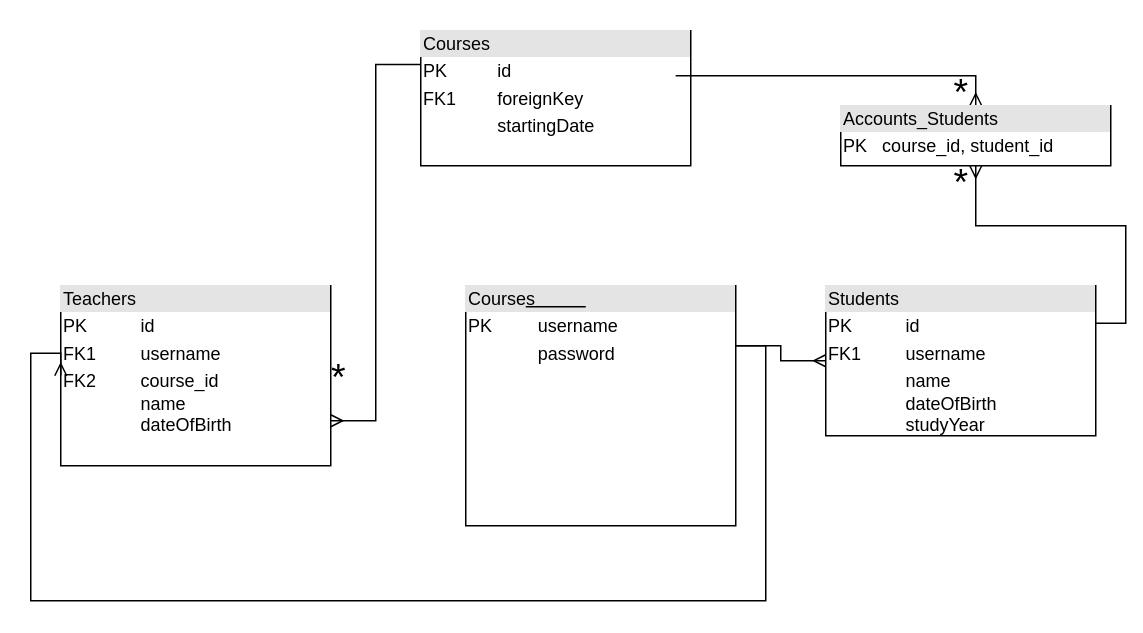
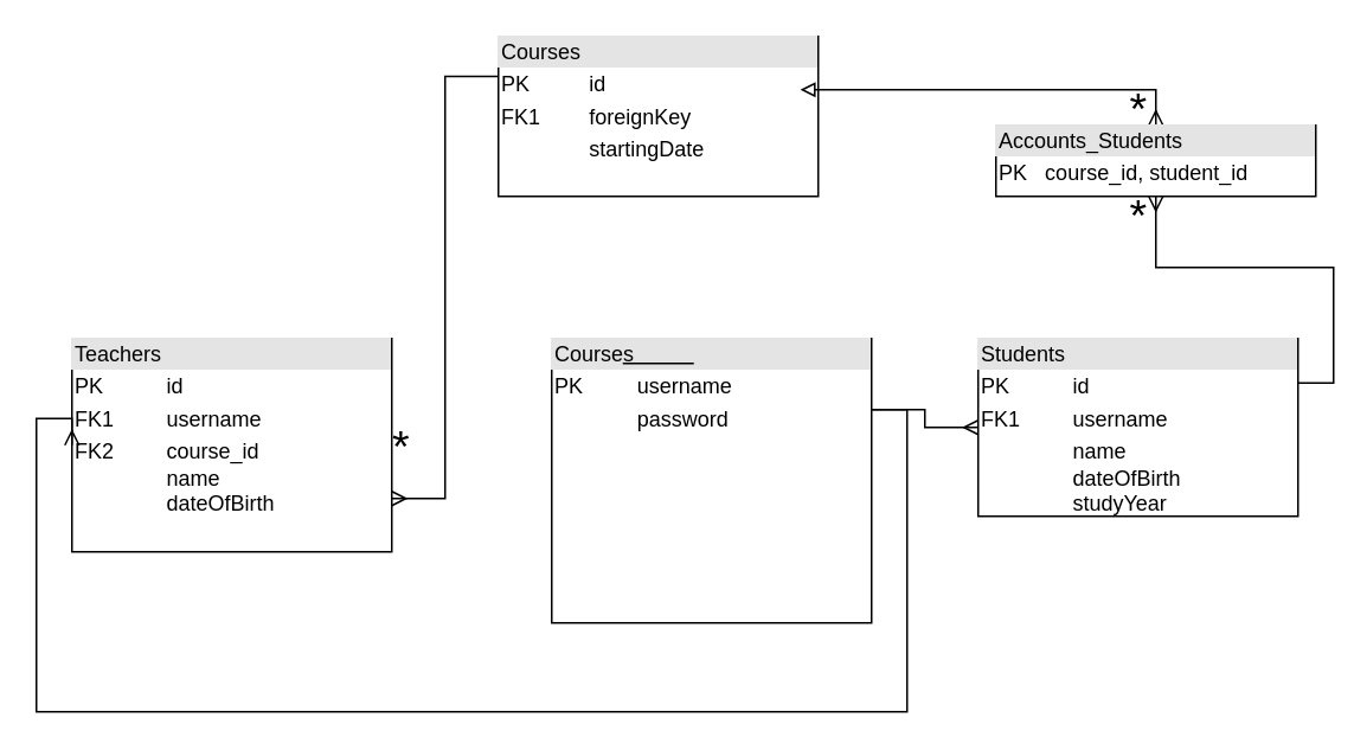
  <mxCell id="0" />
  <mxCell id="1" parent="0" />
  <mxCell id="2" style="edgeStyle=orthogonalEdgeStyle;rounded=0;orthogonalLoop=1;jettySize=auto;html=1;exitX=1;exitY=0.75;exitDx=0;exitDy=0;entryX=0;entryY=0.25;entryDx=0;entryDy=0;startArrow=ERmany;startFill=0;sourcePerimeterSpacing=0;endArrow=none;endFill=0;targetPerimeterSpacing=0;fontSize=25;" parent="1" source="3" target="8" edge="1"><mxGeometry relative="1" as="geometry" /></mxCell>
  <mxCell id="3" value="&lt;div style=&quot;box-sizing: border-box ; width: 100% ; background: #e4e4e4 ; padding: 2px&quot;&gt;Teachers&lt;/div&gt;&lt;table style=&quot;width: 100% ; font-size: 1em&quot; cellpadding=&quot;2&quot; cellspacing=&quot;0&quot;&gt;&lt;tbody&gt;&lt;tr&gt;&lt;td&gt;PK&lt;/td&gt;&lt;td&gt;id&lt;/td&gt;&lt;/tr&gt;&lt;tr&gt;&lt;td&gt;FK1&lt;/td&gt;&lt;td&gt;username&lt;br&gt;&lt;/td&gt;&lt;/tr&gt;&lt;tr&gt;&lt;td&gt;FK2&lt;br&gt;&lt;br&gt;&lt;br&gt;&lt;/td&gt;&lt;td&gt;course_id&lt;br&gt;name&lt;br&gt;dateOfBirth&lt;/td&gt;&lt;/tr&gt;&lt;/tbody&gt;&lt;/table&gt;" style="verticalAlign=top;align=left;overflow=fill;html=1;" parent="1" vertex="1"><mxGeometry x="40" y="190" width="180" height="120" as="geometry" /></mxCell>
  <mxCell id="4" value="&lt;div style=&quot;box-sizing: border-box ; width: 100% ; background: #e4e4e4 ; padding: 2px&quot;&gt;Students&lt;/div&gt;&lt;table style=&quot;width: 100% ; font-size: 1em&quot; cellpadding=&quot;2&quot; cellspacing=&quot;0&quot;&gt;&lt;tbody&gt;&lt;tr&gt;&lt;td&gt;PK&lt;/td&gt;&lt;td&gt;id&lt;/td&gt;&lt;/tr&gt;&lt;tr&gt;&lt;td&gt;FK1&lt;/td&gt;&lt;td&gt;username&lt;br&gt;&lt;/td&gt;&lt;/tr&gt;&lt;tr&gt;&lt;td&gt;&amp;nbsp;&lt;/td&gt;&lt;td&gt;name&lt;br&gt;dateOfBirth&lt;br&gt;studyYear&lt;/td&gt;&lt;/tr&gt;&lt;/tbody&gt;&lt;/table&gt;" style="verticalAlign=top;align=left;overflow=fill;html=1;" parent="1" vertex="1"><mxGeometry x="550" y="190" width="180" height="100" as="geometry" /></mxCell>
  <mxCell id="5" style="edgeStyle=orthogonalEdgeStyle;rounded=0;orthogonalLoop=1;jettySize=auto;html=1;exitX=1;exitY=0.25;exitDx=0;exitDy=0;entryX=0;entryY=0.5;entryDx=0;entryDy=0;startArrow=none;startFill=0;sourcePerimeterSpacing=0;endArrow=ERmany;endFill=0;targetPerimeterSpacing=0;fontSize=25;" parent="1" source="7" target="4" edge="1"><mxGeometry relative="1" as="geometry" /></mxCell>
  <mxCell id="6" style="edgeStyle=orthogonalEdgeStyle;rounded=0;orthogonalLoop=1;jettySize=auto;html=1;exitX=1;exitY=0.25;exitDx=0;exitDy=0;entryX=0;entryY=0.5;entryDx=0;entryDy=0;startArrow=none;startFill=0;sourcePerimeterSpacing=0;endArrow=ERmany;endFill=0;targetPerimeterSpacing=0;fontSize=25;" parent="1" source="7" target="3" edge="1"><mxGeometry relative="1" as="geometry"><Array as="points"><mxPoint x="510" y="230" /><mxPoint x="510" y="400" /><mxPoint x="20" y="400" /><mxPoint x="20" y="235" /></Array></mxGeometry></mxCell>
  <mxCell id="7" value="&lt;div style=&quot;box-sizing: border-box ; width: 100% ; background: #e4e4e4 ; padding: 2px&quot;&gt;Courses&lt;/div&gt;&lt;table style=&quot;width: 100% ; font-size: 1em&quot; cellpadding=&quot;2&quot; cellspacing=&quot;0&quot;&gt;&lt;tbody&gt;&lt;tr&gt;&lt;td&gt;PK&lt;/td&gt;&lt;td&gt;username&lt;/td&gt;&lt;/tr&gt;&lt;tr&gt;&lt;td&gt;&lt;br&gt;&lt;/td&gt;&lt;td&gt;password&lt;br&gt;&lt;br&gt;&lt;/td&gt;&lt;/tr&gt;&lt;tr&gt;&lt;td&gt;&lt;/td&gt;&lt;td&gt;&lt;br&gt;&lt;/td&gt;&lt;/tr&gt;&lt;/tbody&gt;&lt;/table&gt;" style="verticalAlign=top;align=left;overflow=fill;html=1;" parent="1" vertex="1"><mxGeometry x="310" y="190" width="180" height="160" as="geometry" /></mxCell>
  <mxCell id="8" value="&lt;div style=&quot;box-sizing: border-box ; width: 100% ; background: #e4e4e4 ; padding: 2px&quot;&gt;Courses&lt;/div&gt;&lt;table style=&quot;width: 100% ; font-size: 1em&quot; cellpadding=&quot;2&quot; cellspacing=&quot;0&quot;&gt;&lt;tbody&gt;&lt;tr&gt;&lt;td&gt;PK&lt;/td&gt;&lt;td&gt;id&lt;/td&gt;&lt;/tr&gt;&lt;tr&gt;&lt;td&gt;FK1&lt;/td&gt;&lt;td&gt;foreignKey&lt;/td&gt;&lt;/tr&gt;&lt;tr&gt;&lt;td&gt;&lt;/td&gt;&lt;td&gt;startingDate&lt;/td&gt;&lt;/tr&gt;&lt;/tbody&gt;&lt;/table&gt;" style="verticalAlign=top;align=left;overflow=fill;html=1;" parent="1" vertex="1"><mxGeometry x="280" y="20" width="180" height="90" as="geometry" /></mxCell>
  <mxCell id="9" value="" style="line;strokeWidth=1;fillColor=none;align=left;verticalAlign=middle;spacingTop=-1;spacingLeft=3;spacingRight=3;rotatable=0;labelPosition=right;points=[];portConstraint=eastwest;" parent="1" vertex="1"><mxGeometry x="350" y="200" width="40" height="8" as="geometry" /></mxCell>
  <mxCell id="10" value="*" style="text;html=1;align=center;verticalAlign=middle;resizable=0;points=[];autosize=1;fontSize=25;" parent="1" vertex="1"><mxGeometry x="210" y="230" width="30" height="40" as="geometry" /></mxCell>
- <mxCell id="11" style="edgeStyle=orthogonalEdgeStyle;rounded=0;orthogonalLoop=1;jettySize=auto;html=1;exitX=0.5;exitY=0;exitDx=0;exitDy=0;entryX=0.944;entryY=0.333;entryDx=0;entryDy=0;entryPerimeter=0;startArrow=ERmany;startFill=0;sourcePerimeterSpacing=0;endArrow=none;endFill=0;targetPerimeterSpacing=0;fontSize=25;" parent="1" source="13" target="8" edge="1"><mxGeometry relative="1" as="geometry" /></mxCell>
+ <mxCell id="11" style="edgeStyle=orthogonalEdgeStyle;rounded=0;orthogonalLoop=1;jettySize=auto;html=1;exitX=0.5;exitY=0;exitDx=0;exitDy=0;entryX=0.944;entryY=0.333;entryDx=0;entryDy=0;entryPerimeter=0;startArrow=ERmany;startFill=0;sourcePerimeterSpacing=0;endArrow=block;endFill=0;targetPerimeterSpacing=0;fontSize=25;" parent="1" source="13" target="8" edge="1"><mxGeometry relative="1" as="geometry" /></mxCell>
  <mxCell id="12" style="edgeStyle=orthogonalEdgeStyle;rounded=0;orthogonalLoop=1;jettySize=auto;html=1;exitX=0.5;exitY=1;exitDx=0;exitDy=0;entryX=1;entryY=0.25;entryDx=0;entryDy=0;startArrow=ERmany;startFill=0;sourcePerimeterSpacing=0;endArrow=none;endFill=0;targetPerimeterSpacing=0;fontSize=25;" parent="1" source="13" target="4" edge="1"><mxGeometry relative="1" as="geometry" /></mxCell>
  <mxCell id="13" value="&lt;div style=&quot;box-sizing: border-box ; width: 100% ; background: rgb(228 , 228 , 228) ; padding: 2px ; font-size: 12px&quot;&gt;Accounts_Students&lt;/div&gt;&lt;table style=&quot;width: 100% ; font-size: 12px&quot; cellpadding=&quot;2&quot; cellspacing=&quot;0&quot;&gt;&lt;tbody&gt;&lt;tr&gt;&lt;td&gt;PK&lt;/td&gt;&lt;td&gt;course_id, student_id&lt;/td&gt;&lt;/tr&gt;&lt;tr&gt;&lt;td&gt;&lt;br&gt;&lt;/td&gt;&lt;td&gt;&lt;br&gt;&lt;/td&gt;&lt;/tr&gt;&lt;tr&gt;&lt;td&gt;&lt;/td&gt;&lt;td&gt;&lt;br&gt;&lt;/td&gt;&lt;/tr&gt;&lt;/tbody&gt;&lt;/table&gt;" style="verticalAlign=top;align=left;overflow=fill;html=1;fontSize=25;" parent="1" vertex="1"><mxGeometry x="560" y="70" width="180" height="40" as="geometry" /></mxCell>
  <mxCell id="14" value="*" style="text;html=1;align=center;verticalAlign=middle;resizable=0;points=[];autosize=1;fontSize=25;" parent="1" vertex="1"><mxGeometry x="625" y="100" width="30" height="40" as="geometry" /></mxCell>
  <mxCell id="15" value="*" style="text;html=1;align=center;verticalAlign=middle;resizable=0;points=[];autosize=1;fontSize=25;" parent="1" vertex="1"><mxGeometry x="625" y="40" width="30" height="40" as="geometry" /></mxCell>
